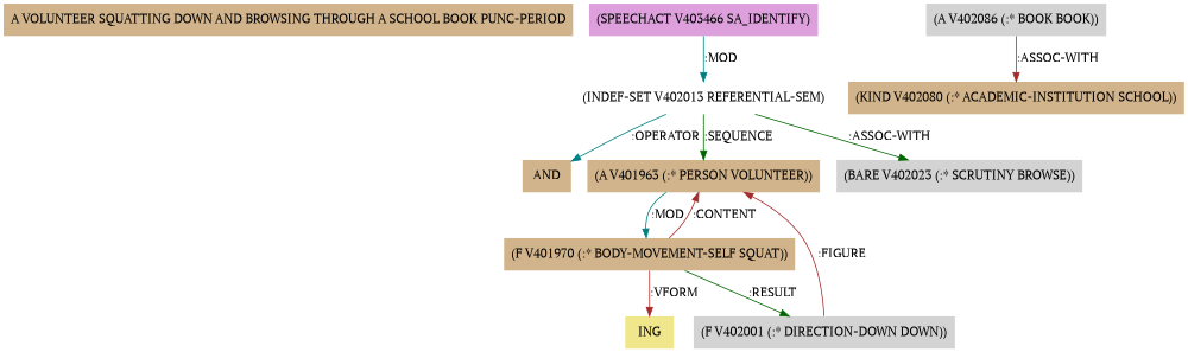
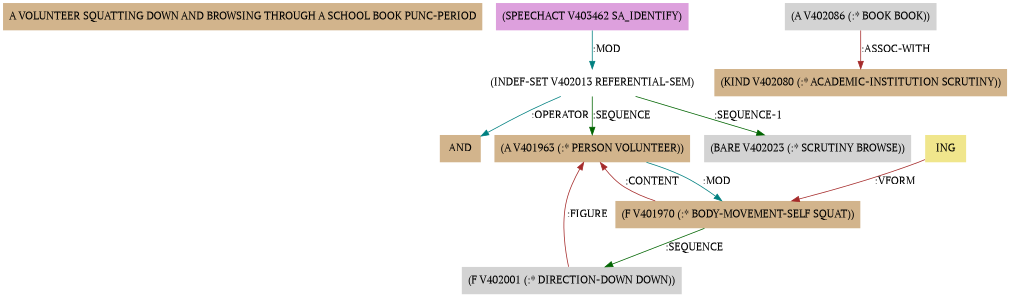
  digraph {
    fontname="PT Serif"
    node [fillcolor=tan fontname="PT Serif" shape=none style=filled]
    edge [color=brown fontname="PT Serif"]
    "A VOLUNTEER SQUATTING DOWN AND BROWSING THROUGH A SCHOOL BOOK PUNC-PERIOD"
-   n2 [fillcolor=plum label="(SPEECHACT V403466 SA_IDENTIFY)"]
+   n2 [fillcolor=plum label="(SPEECHACT V403462 SA_IDENTIFY)"]
    n3 [fillcolor=white label="(INDEF-SET V402013 REFERENTIAL-SEM)"]
    n4 [label=AND]
    n5 [label="(A V401963 (:* PERSON VOLUNTEER))"]
    n6 [fillcolor=lightgrey label="(BARE V402023 (:* SCRUTINY BROWSE))"]
    n7 [label="(F V401970 (:* BODY-MOVEMENT-SELF SQUAT))"]
    n8 [fillcolor=lightgrey label="(F V402001 (:* DIRECTION-DOWN DOWN))"]
    n9 [fillcolor=khaki label=ING]
    n10 [fillcolor=lightgrey label="(A V402086 (:* BOOK BOOK))"]
-   n11 [label="(KIND V402080 (:* ACADEMIC-INSTITUTION SCHOOL))"]
+   n11 [label="(KIND V402080 (:* ACADEMIC-INSTITUTION SCRUTINY))"]
    n2 -> n3 [color=teal label=":MOD"]
    n3 -> n4 [color=teal label=":OPERATOR"]
    n3 -> n5 [color=darkgreen label=":SEQUENCE"]
-   n3 -> n6 [color=darkgreen label=":ASSOC-WITH"]
+   n3 -> n6 [color=darkgreen label=":SEQUENCE-1"]
    n5 -> n7 [color=teal label=":MOD"]
    n7 -> n5 [label=":CONTENT"]
-   n7 -> n8 [color=darkgreen label=":RESULT"]
-   n7 -> n9 [label=":VFORM"]
+   n7 -> n8 [color=darkgreen label=":SEQUENCE"]
+   n9 -> n7 [label=":VFORM"]
    n8 -> n5 [label=":FIGURE"]
    n10 -> n11 [label=":ASSOC-WITH"]
  }
